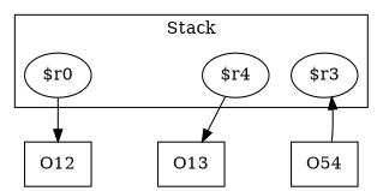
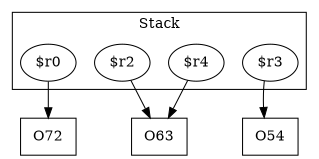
  digraph {
    rankDir=LR
    "$r0"
+   "$r2"
    "$r3"
    "$r4"
-   O12 [shape=box]
-   O13 [shape=box]
+   O12 [shape=box label=O72]
+   O13 [shape=box label=O63]
    n7 [label=O54 shape=box]
    subgraph cluster_1 {
      label=Stack
      "$r0"
+     "$r2"
      "$r3"
      "$r4"
    }
    "$r0" -> O12
-   n7 -> "$r3"
+   "$r2" -> O13
+   "$r3" -> n7
    "$r4" -> O13
  }
